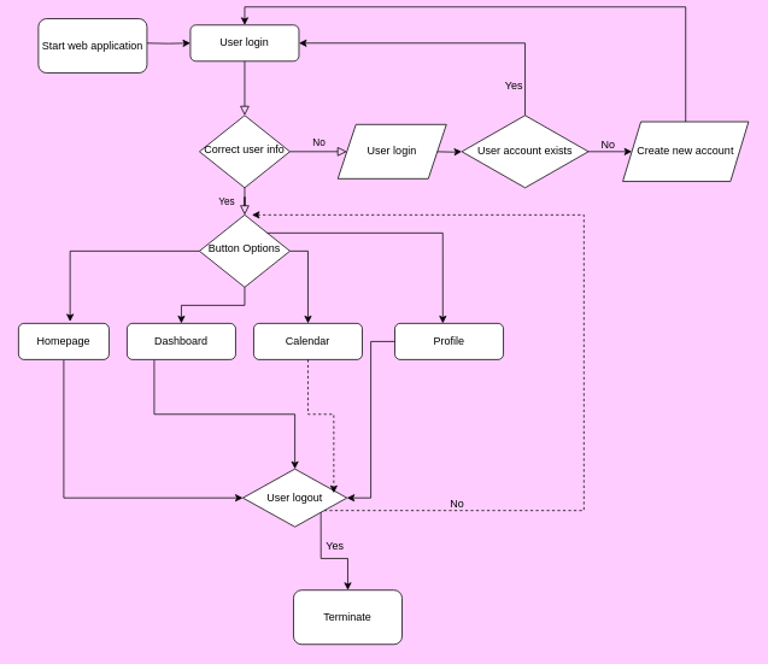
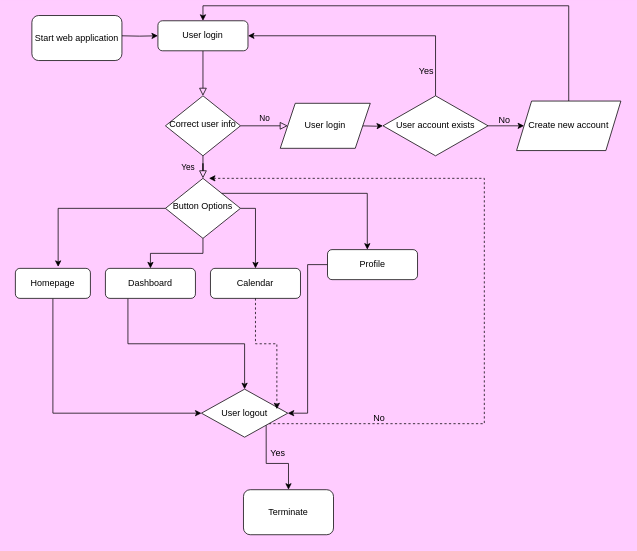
  <mxCell id="0" />
  <mxCell id="1" parent="0" />
  <mxCell id="2" value="" style="rounded=0;html=1;jettySize=auto;orthogonalLoop=1;fontSize=11;endArrow=block;endFill=0;endSize=8;strokeWidth=1;shadow=0;labelBackgroundColor=none;edgeStyle=orthogonalEdgeStyle;" parent="1" source="3" target="6" edge="1"><mxGeometry relative="1" as="geometry" /></mxCell>
  <mxCell id="3" value="User login" style="rounded=1;whiteSpace=wrap;html=1;fontSize=12;glass=0;strokeWidth=1;shadow=0;" parent="1" vertex="1"><mxGeometry x="210" y="27" width="120" height="40" as="geometry" /></mxCell>
  <mxCell id="4" value="Yes" style="rounded=0;html=1;jettySize=auto;orthogonalLoop=1;fontSize=11;endArrow=block;endFill=0;endSize=8;strokeWidth=1;shadow=0;labelBackgroundColor=none;edgeStyle=orthogonalEdgeStyle;" parent="1" source="6" target="10" edge="1"><mxGeometry y="20" relative="1" as="geometry"><mxPoint as="offset" /></mxGeometry></mxCell>
  <mxCell id="5" value="No" style="edgeStyle=orthogonalEdgeStyle;rounded=0;html=1;jettySize=auto;orthogonalLoop=1;fontSize=11;endArrow=block;endFill=0;endSize=8;strokeWidth=1;shadow=0;labelBackgroundColor=none;entryX=0;entryY=0.5;entryDx=0;entryDy=0;" parent="1" source="6" target="29" edge="1"><mxGeometry y="10" relative="1" as="geometry"><mxPoint as="offset" /><mxPoint x="360" y="167" as="targetPoint" /></mxGeometry></mxCell>
  <mxCell id="6" value="Correct user info" style="rhombus;whiteSpace=wrap;html=1;shadow=0;fontFamily=Helvetica;fontSize=12;align=center;strokeWidth=1;spacing=6;spacingTop=-4;" parent="1" vertex="1"><mxGeometry x="220" y="127" width="100" height="80" as="geometry" /></mxCell>
  <mxCell id="7" value="" style="edgeStyle=orthogonalEdgeStyle;rounded=0;orthogonalLoop=1;jettySize=auto;html=1;" edge="1" parent="1" target="17"><mxGeometry relative="1" as="geometry"><mxPoint x="480" y="167" as="sourcePoint" /></mxGeometry></mxCell>
  <mxCell id="8" style="edgeStyle=orthogonalEdgeStyle;rounded=0;orthogonalLoop=1;jettySize=auto;html=1;exitX=0.5;exitY=1;exitDx=0;exitDy=0;entryX=0.5;entryY=0;entryDx=0;entryDy=0;" edge="1" parent="1" source="10" target="12"><mxGeometry relative="1" as="geometry" /></mxCell>
  <mxCell id="9" style="edgeStyle=orthogonalEdgeStyle;rounded=0;orthogonalLoop=1;jettySize=auto;html=1;exitX=1;exitY=0.5;exitDx=0;exitDy=0;" edge="1" parent="1" source="10" target="13"><mxGeometry relative="1" as="geometry" /></mxCell>
  <mxCell id="10" value="Button Options" style="rhombus;whiteSpace=wrap;html=1;shadow=0;fontFamily=Helvetica;fontSize=12;align=center;strokeWidth=1;spacing=6;spacingTop=-4;" parent="1" vertex="1"><mxGeometry x="220" y="237" width="100" height="80" as="geometry" /></mxCell>
  <mxCell id="11" style="edgeStyle=orthogonalEdgeStyle;rounded=0;orthogonalLoop=1;jettySize=auto;html=1;exitX=0.25;exitY=1;exitDx=0;exitDy=0;entryX=0.5;entryY=0;entryDx=0;entryDy=0;" edge="1" parent="1" source="12" target="28"><mxGeometry relative="1" as="geometry" /></mxCell>
  <mxCell id="12" value="Dashboard" style="rounded=1;whiteSpace=wrap;html=1;fontSize=12;glass=0;strokeWidth=1;shadow=0;" parent="1" vertex="1"><mxGeometry x="140" y="357" width="120" height="40" as="geometry" /></mxCell>
  <mxCell id="13" value="Calendar" style="rounded=1;whiteSpace=wrap;html=1;fontSize=12;glass=0;strokeWidth=1;shadow=0;" parent="1" vertex="1"><mxGeometry x="280" y="357" width="120" height="40" as="geometry" /></mxCell>
  <mxCell id="14" value="" style="edgeStyle=orthogonalEdgeStyle;rounded=0;orthogonalLoop=1;jettySize=auto;html=1;" edge="1" parent="1" target="3"><mxGeometry relative="1" as="geometry"><mxPoint x="160" y="47" as="sourcePoint" /></mxGeometry></mxCell>
  <mxCell id="15" style="edgeStyle=orthogonalEdgeStyle;rounded=0;orthogonalLoop=1;jettySize=auto;html=1;exitX=0.5;exitY=0;exitDx=0;exitDy=0;entryX=1;entryY=0.5;entryDx=0;entryDy=0;" edge="1" parent="1" source="17" target="3"><mxGeometry relative="1" as="geometry" /></mxCell>
  <mxCell id="16" value="" style="edgeStyle=orthogonalEdgeStyle;rounded=0;orthogonalLoop=1;jettySize=auto;html=1;" edge="1" parent="1" source="17"><mxGeometry relative="1" as="geometry"><mxPoint x="698" y="167" as="targetPoint" /></mxGeometry></mxCell>
  <mxCell id="17" value="User account exists" style="rhombus;whiteSpace=wrap;html=1;" vertex="1" parent="1"><mxGeometry x="510" y="127" width="140" height="80" as="geometry" /></mxCell>
  <mxCell id="18" style="edgeStyle=orthogonalEdgeStyle;rounded=0;orthogonalLoop=1;jettySize=auto;html=1;exitX=0.5;exitY=1;exitDx=0;exitDy=0;entryX=0;entryY=0.5;entryDx=0;entryDy=0;" edge="1" parent="1" source="19" target="28"><mxGeometry relative="1" as="geometry" /></mxCell>
  <mxCell id="19" value="Homepage" style="rounded=1;whiteSpace=wrap;html=1;" vertex="1" parent="1"><mxGeometry x="20" y="357" width="100" height="40" as="geometry" /></mxCell>
  <mxCell id="20" style="edgeStyle=orthogonalEdgeStyle;rounded=0;orthogonalLoop=1;jettySize=auto;html=1;exitX=0;exitY=0.5;exitDx=0;exitDy=0;entryX=0.57;entryY=-0.05;entryDx=0;entryDy=0;entryPerimeter=0;" edge="1" parent="1" source="10" target="19"><mxGeometry relative="1" as="geometry" /></mxCell>
  <mxCell id="21" style="edgeStyle=orthogonalEdgeStyle;rounded=0;orthogonalLoop=1;jettySize=auto;html=1;entryX=1;entryY=0.5;entryDx=0;entryDy=0;" edge="1" parent="1" source="22" target="28"><mxGeometry relative="1" as="geometry" /></mxCell>
- <mxCell id="22" value="Profile" style="rounded=1;whiteSpace=wrap;html=1;" vertex="1" parent="1"><mxGeometry x="436" y="357" width="120" height="40" as="geometry" /></mxCell>
+ <mxCell id="22" value="Profile" style="rounded=1;whiteSpace=wrap;html=1;" vertex="1" parent="1"><mxGeometry x="436" y="332" width="120" height="40" as="geometry" /></mxCell>
  <mxCell id="23" style="edgeStyle=orthogonalEdgeStyle;rounded=0;orthogonalLoop=1;jettySize=auto;html=1;exitX=1;exitY=0;exitDx=0;exitDy=0;entryX=0.442;entryY=0;entryDx=0;entryDy=0;entryPerimeter=0;" edge="1" parent="1" source="10" target="22"><mxGeometry relative="1" as="geometry" /></mxCell>
  <mxCell id="24" value="Yes" style="text;strokeColor=none;align=center;fillColor=none;html=1;verticalAlign=middle;whiteSpace=wrap;rounded=0;" vertex="1" parent="1"><mxGeometry x="538" y="80" width="60" height="30" as="geometry" /></mxCell>
  <mxCell id="25" value="No" style="text;strokeColor=none;align=center;fillColor=none;html=1;verticalAlign=middle;whiteSpace=wrap;rounded=0;" vertex="1" parent="1"><mxGeometry x="642" y="145" width="60" height="30" as="geometry" /></mxCell>
  <mxCell id="26" style="edgeStyle=orthogonalEdgeStyle;rounded=0;orthogonalLoop=1;jettySize=auto;html=1;exitX=1;exitY=1;exitDx=0;exitDy=0;" edge="1" parent="1" source="28" target="33"><mxGeometry relative="1" as="geometry" /></mxCell>
  <mxCell id="27" style="edgeStyle=orthogonalEdgeStyle;rounded=0;orthogonalLoop=1;jettySize=auto;html=1;entryX=0.58;entryY=0;entryDx=0;entryDy=0;entryPerimeter=0;dashed=1;" edge="1" parent="1" source="28" target="10"><mxGeometry relative="1" as="geometry"><mxPoint x="644" y="224" as="targetPoint" /><Array as="points"><mxPoint x="645" y="564" /><mxPoint x="645" y="237" /></Array></mxGeometry></mxCell>
  <mxCell id="28" value="User logout" style="rhombus;whiteSpace=wrap;html=1;" vertex="1" parent="1"><mxGeometry x="268" y="518" width="115" height="64" as="geometry" /></mxCell>
  <mxCell id="29" value="User login" style="shape=parallelogram;perimeter=parallelogramPerimeter;whiteSpace=wrap;html=1;fixedSize=1;" vertex="1" parent="1"><mxGeometry x="373" y="137" width="120" height="60" as="geometry" /></mxCell>
  <mxCell id="30" style="edgeStyle=orthogonalEdgeStyle;rounded=0;orthogonalLoop=1;jettySize=auto;html=1;exitX=0.5;exitY=0;exitDx=0;exitDy=0;entryX=0.5;entryY=0;entryDx=0;entryDy=0;" edge="1" parent="1" source="31" target="3"><mxGeometry relative="1" as="geometry" /></mxCell>
  <mxCell id="31" value="Create new account" style="shape=parallelogram;perimeter=parallelogramPerimeter;whiteSpace=wrap;html=1;fixedSize=1;" vertex="1" parent="1"><mxGeometry x="688" y="134" width="139" height="66" as="geometry" /></mxCell>
  <mxCell id="32" style="edgeStyle=orthogonalEdgeStyle;rounded=0;orthogonalLoop=1;jettySize=auto;html=1;entryX=0.874;entryY=0.417;entryDx=0;entryDy=0;entryPerimeter=0;dashed=1;" edge="1" parent="1" source="13" target="28"><mxGeometry relative="1" as="geometry" /></mxCell>
  <mxCell id="33" value="Terminate" style="rounded=1;whiteSpace=wrap;html=1;" vertex="1" parent="1"><mxGeometry x="324" y="652" width="120" height="60" as="geometry" /></mxCell>
  <mxCell id="34" value="Yes" style="text;strokeColor=none;align=center;fillColor=none;html=1;verticalAlign=middle;whiteSpace=wrap;rounded=0;" vertex="1" parent="1"><mxGeometry x="340" y="589" width="60" height="30" as="geometry" /></mxCell>
  <mxCell id="35" value="No" style="text;strokeColor=none;align=center;fillColor=none;html=1;verticalAlign=middle;whiteSpace=wrap;rounded=0;" vertex="1" parent="1"><mxGeometry x="475" y="542" width="60" height="30" as="geometry" /></mxCell>
  <mxCell id="36" value="Start web application" style="rounded=1;whiteSpace=wrap;html=1;" vertex="1" parent="1"><mxGeometry x="42" y="20" width="120" height="60" as="geometry" /></mxCell>
